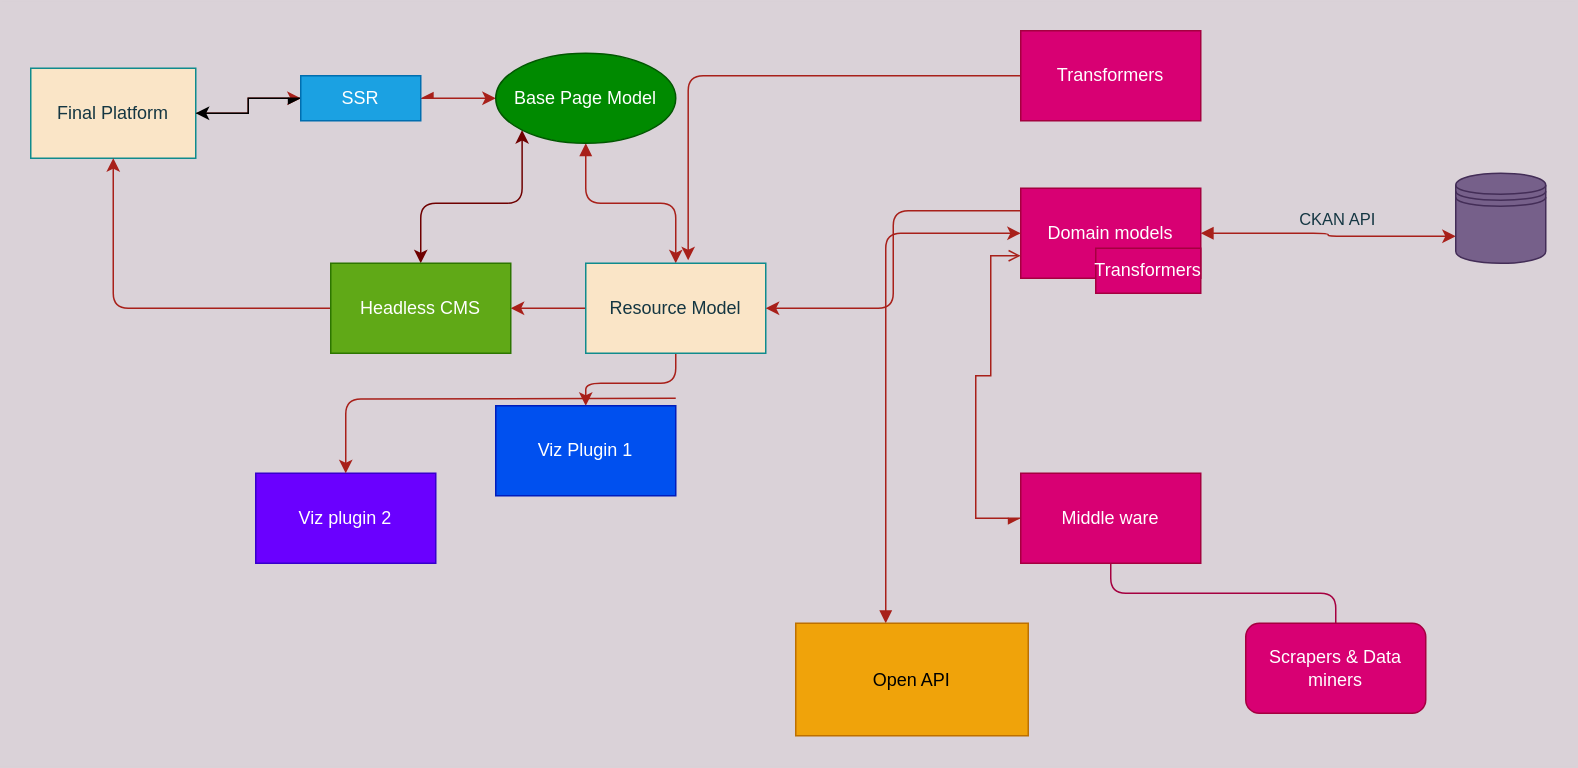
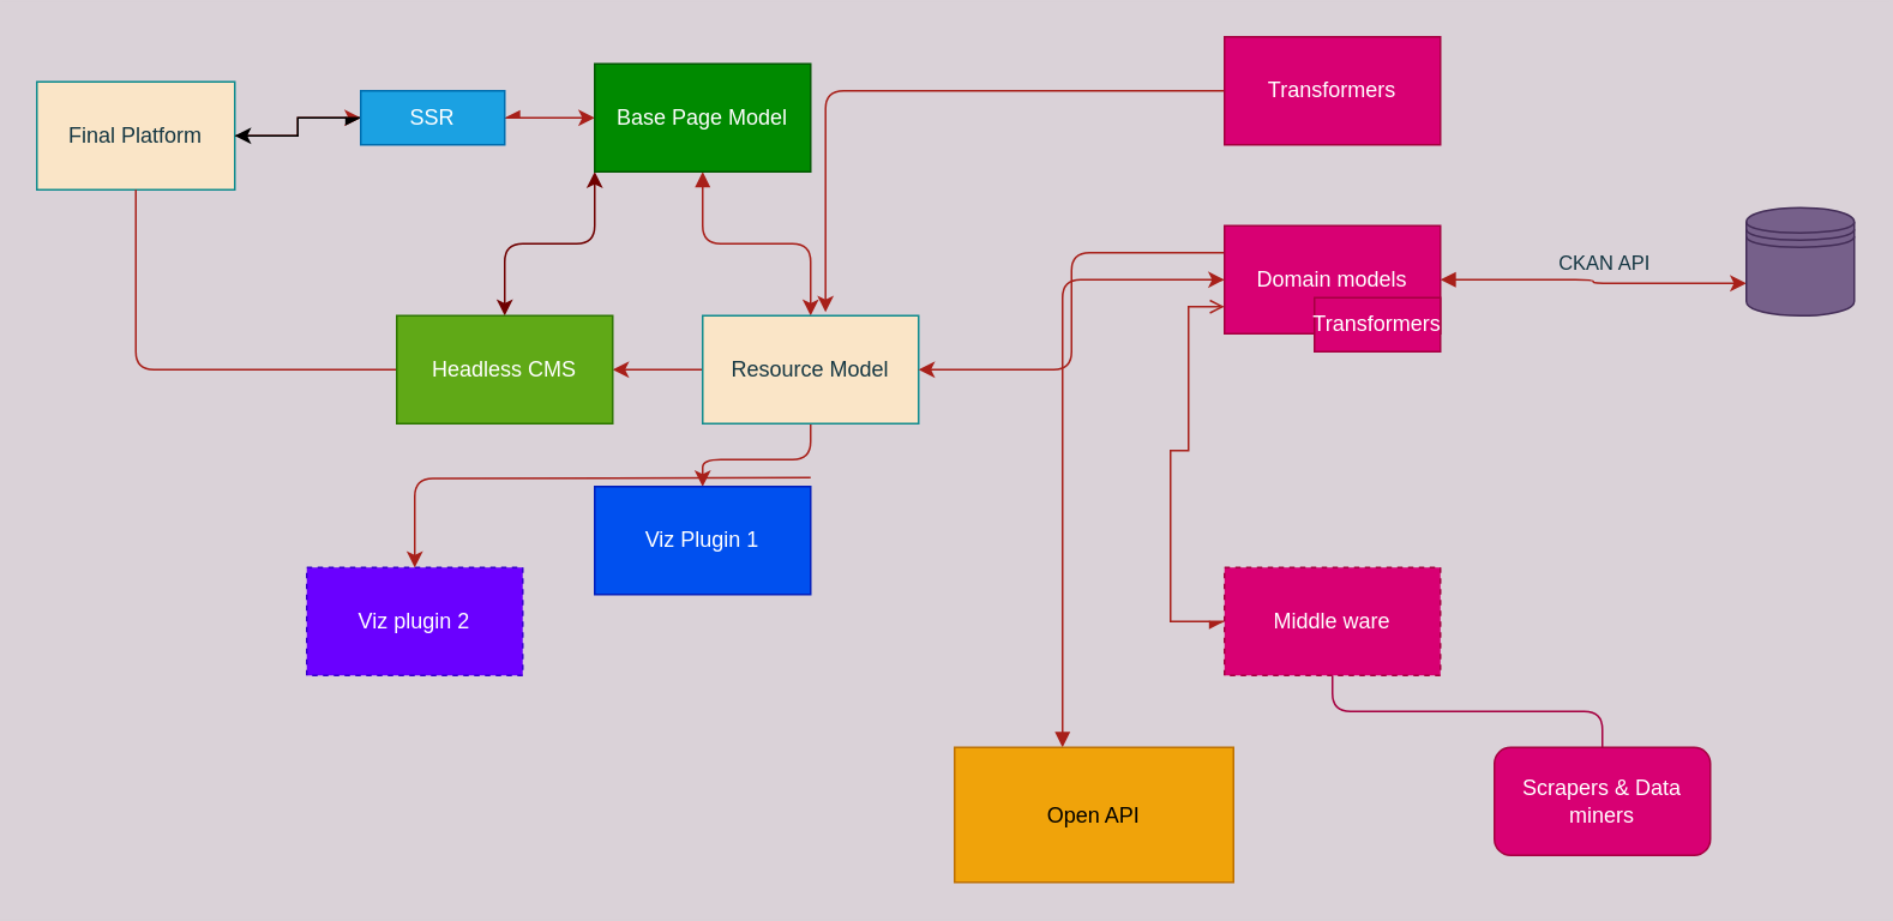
  <mxCell id="0" />
  <mxCell id="1" parent="0" />
  <mxCell id="2" value="" style="edgeStyle=orthogonalEdgeStyle;rounded=0;orthogonalLoop=1;jettySize=auto;html=1;strokeColor=#A8201A;fontColor=#143642;labelBackgroundColor=#DAD2D8;" parent="1" source="3" target="6" edge="1"><mxGeometry relative="1" as="geometry" /></mxCell>
  <mxCell id="3" value="Final Platform" style="whiteSpace=wrap;html=1;fillColor=#FAE5C7;strokeColor=#0F8B8D;fontColor=#143642;" parent="1" vertex="1"><mxGeometry x="20" y="45" width="110" height="60" as="geometry" /></mxCell>
  <mxCell id="4" value="" style="edgeStyle=orthogonalEdgeStyle;curved=0;rounded=1;sketch=0;orthogonalLoop=1;jettySize=auto;html=1;fontColor=#143642;strokeColor=#A8201A;fillColor=#FAE5C7;startArrow=async;startFill=1;" parent="1" source="6" target="10" edge="1"><mxGeometry relative="1" as="geometry" /></mxCell>
  <mxCell id="5" value="" style="edgeStyle=orthogonalEdgeStyle;rounded=0;orthogonalLoop=1;jettySize=auto;html=1;startArrow=async;startFill=1;" parent="1" source="6" target="3" edge="1"><mxGeometry relative="1" as="geometry" /></mxCell>
  <mxCell id="6" value="SSR" style="whiteSpace=wrap;html=1;fillColor=#1ba1e2;strokeColor=#006EAF;fontColor=#ffffff;" parent="1" vertex="1"><mxGeometry x="200" y="50" width="80" height="30" as="geometry" /></mxCell>
  <mxCell id="7" style="edgeStyle=orthogonalEdgeStyle;rounded=0;orthogonalLoop=1;jettySize=auto;html=1;exitX=0.5;exitY=1;exitDx=0;exitDy=0;strokeColor=#A8201A;fontColor=#143642;labelBackgroundColor=#DAD2D8;" parent="1" edge="1"><mxGeometry relative="1" as="geometry"><mxPoint x="400" y="205" as="sourcePoint" /><mxPoint x="400" y="205" as="targetPoint" /></mxGeometry></mxCell>
  <mxCell id="8" value="" style="edgeStyle=orthogonalEdgeStyle;curved=0;rounded=1;sketch=0;orthogonalLoop=1;jettySize=auto;html=1;fontColor=#143642;strokeColor=#A8201A;fillColor=#FAE5C7;startArrow=block;startFill=1;" parent="1" source="10" target="13" edge="1"><mxGeometry relative="1" as="geometry" /></mxCell>
  <mxCell id="9" style="edgeStyle=orthogonalEdgeStyle;curved=0;rounded=1;sketch=0;orthogonalLoop=1;jettySize=auto;html=1;exitX=0;exitY=1;exitDx=0;exitDy=0;fontColor=#143642;fillColor=#a20025;startArrow=classic;startFill=1;strokeColor=#6F0000;" parent="1" source="10" target="18" edge="1"><mxGeometry relative="1" as="geometry" /></mxCell>
- <mxCell id="10" value="Base Page Model" style="ellipse;whiteSpace=wrap;html=1;fontColor=#ffffff;strokeColor=#005700;fillColor=#008a00;" parent="1" vertex="1"><mxGeometry x="330" y="35" width="120" height="60" as="geometry" /></mxCell>
+ <mxCell id="10" value="Base Page Model" style="whiteSpace=wrap;html=1;fontColor=#ffffff;strokeColor=#005700;fillColor=#008a00;" parent="1" vertex="1"><mxGeometry x="330" y="35" width="120" height="60" as="geometry" /></mxCell>
  <mxCell id="11" value="" style="edgeStyle=orthogonalEdgeStyle;curved=0;rounded=1;sketch=0;orthogonalLoop=1;jettySize=auto;html=1;fontColor=#143642;strokeColor=#A8201A;fillColor=#FAE5C7;" parent="1" source="13" target="14" edge="1"><mxGeometry relative="1" as="geometry" /></mxCell>
  <mxCell id="12" style="edgeStyle=orthogonalEdgeStyle;curved=0;rounded=1;sketch=0;orthogonalLoop=1;jettySize=auto;html=1;exitX=0;exitY=0.5;exitDx=0;exitDy=0;entryX=1;entryY=0.5;entryDx=0;entryDy=0;fontColor=#143642;strokeColor=#A8201A;fillColor=#FAE5C7;" parent="1" source="13" target="18" edge="1"><mxGeometry relative="1" as="geometry" /></mxCell>
  <mxCell id="13" value="Resource Model" style="whiteSpace=wrap;html=1;fontColor=#143642;strokeColor=#0F8B8D;fillColor=#FAE5C7;" parent="1" vertex="1"><mxGeometry x="390" y="175" width="120" height="60" as="geometry" /></mxCell>
  <mxCell id="14" value="Viz Plugin 1" style="whiteSpace=wrap;html=1;fontColor=#ffffff;strokeColor=#001DBC;fillColor=#0050ef;" parent="1" vertex="1"><mxGeometry x="330" y="270" width="120" height="60" as="geometry" /></mxCell>
- <mxCell id="15" value="Viz plugin 2" style="whiteSpace=wrap;html=1;fontColor=#ffffff;strokeColor=#3700CC;fillColor=#6a00ff;" parent="1" vertex="1"><mxGeometry x="170" y="315" width="120" height="60" as="geometry" /></mxCell>
+ <mxCell id="15" value="Viz plugin 2" style="whiteSpace=wrap;html=1;fontColor=#ffffff;strokeColor=#3700CC;fillColor=#6a00ff;dashed=1;" parent="1" vertex="1"><mxGeometry x="170" y="315" width="120" height="60" as="geometry" /></mxCell>
  <mxCell id="16" value="" style="edgeStyle=orthogonalEdgeStyle;curved=0;rounded=1;sketch=0;orthogonalLoop=1;jettySize=auto;html=1;fontColor=#143642;strokeColor=#A8201A;fillColor=#FAE5C7;entryX=0.5;entryY=0;entryDx=0;entryDy=0;" parent="1" target="15" edge="1"><mxGeometry relative="1" as="geometry"><mxPoint x="450" y="265" as="sourcePoint" /><mxPoint x="580" y="305" as="targetPoint" /></mxGeometry></mxCell>
- <mxCell id="17" style="edgeStyle=orthogonalEdgeStyle;curved=0;rounded=1;sketch=0;orthogonalLoop=1;jettySize=auto;html=1;exitX=0;exitY=0.5;exitDx=0;exitDy=0;entryX=0.5;entryY=1;entryDx=0;entryDy=0;fontColor=#143642;strokeColor=#A8201A;fillColor=#FAE5C7;" parent="1" source="18" target="3" edge="1"><mxGeometry relative="1" as="geometry" /></mxCell>
+ <mxCell id="17" style="edgeStyle=orthogonalEdgeStyle;curved=0;rounded=1;sketch=0;orthogonalLoop=1;jettySize=auto;html=1;exitX=0;exitY=0.5;exitDx=0;exitDy=0;entryX=0.5;entryY=1;entryDx=0;entryDy=0;fontColor=#143642;strokeColor=#A8201A;fillColor=#FAE5C7;endArrow=none;" parent="1" source="18" target="3" edge="1"><mxGeometry relative="1" as="geometry" /></mxCell>
  <mxCell id="18" value="Headless CMS" style="whiteSpace=wrap;html=1;rounded=0;sketch=0;fontColor=#ffffff;strokeColor=#2D7600;fillColor=#60a917;" parent="1" vertex="1"><mxGeometry x="220" y="175" width="120" height="60" as="geometry" /></mxCell>
  <mxCell id="19" style="edgeStyle=orthogonalEdgeStyle;curved=0;rounded=1;sketch=0;orthogonalLoop=1;jettySize=auto;html=1;exitX=0;exitY=0.5;exitDx=0;exitDy=0;fontColor=#143642;startArrow=none;startFill=0;strokeColor=#A8201A;fillColor=#FAE5C7;entryX=0.569;entryY=-0.033;entryDx=0;entryDy=0;entryPerimeter=0;" parent="1" source="20" target="13" edge="1"><mxGeometry relative="1" as="geometry"><mxPoint x="490" y="205" as="targetPoint" /></mxGeometry></mxCell>
  <mxCell id="20" value="Transformers" style="whiteSpace=wrap;html=1;rounded=0;sketch=0;fontColor=#ffffff;strokeColor=#A50040;fillColor=#d80073;" parent="1" vertex="1"><mxGeometry x="680" y="20" width="120" height="60" as="geometry" /></mxCell>
  <mxCell id="21" style="edgeStyle=orthogonalEdgeStyle;curved=0;rounded=1;sketch=0;orthogonalLoop=1;jettySize=auto;html=1;exitX=1;exitY=0.5;exitDx=0;exitDy=0;entryX=0;entryY=0.7;entryDx=0;entryDy=0;fontColor=#143642;startArrow=block;startFill=1;fillColor=#FAE5C7;strokeColor=#A8201A;" parent="1" source="24" target="25" edge="1"><mxGeometry relative="1" as="geometry" /></mxCell>
  <mxCell id="22" value="CKAN API" style="edgeLabel;html=1;align=center;verticalAlign=middle;resizable=0;points=[];fontColor=#143642;labelBackgroundColor=none;" parent="21" vertex="1" connectable="0"><mxGeometry x="-0.349" y="-1" relative="1" as="geometry"><mxPoint x="34" y="-11" as="offset" /></mxGeometry></mxCell>
  <mxCell id="23" style="edgeStyle=orthogonalEdgeStyle;curved=0;rounded=1;sketch=0;orthogonalLoop=1;jettySize=auto;html=1;exitX=0;exitY=0.25;exitDx=0;exitDy=0;fontColor=#143642;startArrow=none;startFill=0;strokeColor=#A8201A;fillColor=#FAE5C7;" parent="1" source="24" target="13" edge="1"><mxGeometry relative="1" as="geometry" /></mxCell>
  <mxCell id="24" value="Domain models" style="whiteSpace=wrap;html=1;rounded=0;sketch=0;fontColor=#ffffff;strokeColor=#A50040;fillColor=#d80073;" parent="1" vertex="1"><mxGeometry x="680" y="125" width="120" height="60" as="geometry" /></mxCell>
  <mxCell id="25" value="" style="shape=datastore;whiteSpace=wrap;html=1;rounded=0;sketch=0;fontColor=#ffffff;strokeColor=#432D57;fillColor=#76608a;" parent="1" vertex="1"><mxGeometry x="970" y="115" width="60" height="60" as="geometry" /></mxCell>
  <mxCell id="26" style="edgeStyle=orthogonalEdgeStyle;curved=0;rounded=1;sketch=0;orthogonalLoop=1;jettySize=auto;html=1;entryX=0;entryY=0.5;entryDx=0;entryDy=0;fontColor=#143642;startArrow=block;startFill=1;strokeColor=#A8201A;fillColor=#FAE5C7;" parent="1" source="27" target="24" edge="1"><mxGeometry relative="1" as="geometry"><Array as="points"><mxPoint x="590" y="155" /></Array></mxGeometry></mxCell>
  <mxCell id="27" value="Open API" style="whiteSpace=wrap;html=1;rounded=0;labelBackgroundColor=none;sketch=0;fontColor=#000000;strokeColor=#BD7000;fillColor=#f0a30a;" parent="1" vertex="1"><mxGeometry x="530" y="415" width="155" height="75" as="geometry" /></mxCell>
  <mxCell id="28" style="edgeStyle=orthogonalEdgeStyle;curved=0;rounded=1;sketch=0;orthogonalLoop=1;jettySize=auto;html=1;exitX=0.5;exitY=0;exitDx=0;exitDy=0;fontColor=#143642;startArrow=none;startFill=0;strokeColor=#A50040;fillColor=#d80073;endArrow=none;" parent="1" source="29" target="31" edge="1"><mxGeometry relative="1" as="geometry" /></mxCell>
  <mxCell id="29" value="Scrapers &amp;amp; Data miners" style="whiteSpace=wrap;html=1;labelBackgroundColor=none;sketch=0;fontColor=#ffffff;strokeColor=#A50040;fillColor=#d80073;rounded=1;" parent="1" vertex="1"><mxGeometry x="830" y="415" width="120" height="60" as="geometry" /></mxCell>
  <mxCell id="30" style="edgeStyle=orthogonalEdgeStyle;rounded=0;orthogonalLoop=1;jettySize=auto;html=1;entryX=0;entryY=0.75;entryDx=0;entryDy=0;startArrow=async;startFill=1;strokeColor=#A8201A;endArrow=open;" parent="1" source="31" target="24" edge="1"><mxGeometry relative="1" as="geometry"><Array as="points"><mxPoint x="650" y="345" /><mxPoint x="650" y="250" /><mxPoint x="660" y="250" /><mxPoint x="660" y="170" /></Array></mxGeometry></mxCell>
- <mxCell id="31" value="Middle ware" style="whiteSpace=wrap;html=1;rounded=0;labelBackgroundColor=none;sketch=0;fontColor=#ffffff;strokeColor=#A50040;fillColor=#d80073;" parent="1" vertex="1"><mxGeometry x="680" y="315" width="120" height="60" as="geometry" /></mxCell>
+ <mxCell id="31" value="Middle ware" style="whiteSpace=wrap;html=1;rounded=0;labelBackgroundColor=none;sketch=0;fontColor=#ffffff;strokeColor=#A50040;fillColor=#d80073;dashed=1;" parent="1" vertex="1"><mxGeometry x="680" y="315" width="120" height="60" as="geometry" /></mxCell>
  <mxCell id="32" value="Transformers" style="whiteSpace=wrap;html=1;rounded=0;labelBackgroundColor=none;sketch=0;fontColor=#ffffff;strokeColor=#A50040;fillColor=#d80073;" parent="1" vertex="1"><mxGeometry x="730" y="165" width="70" height="30" as="geometry" /></mxCell>
